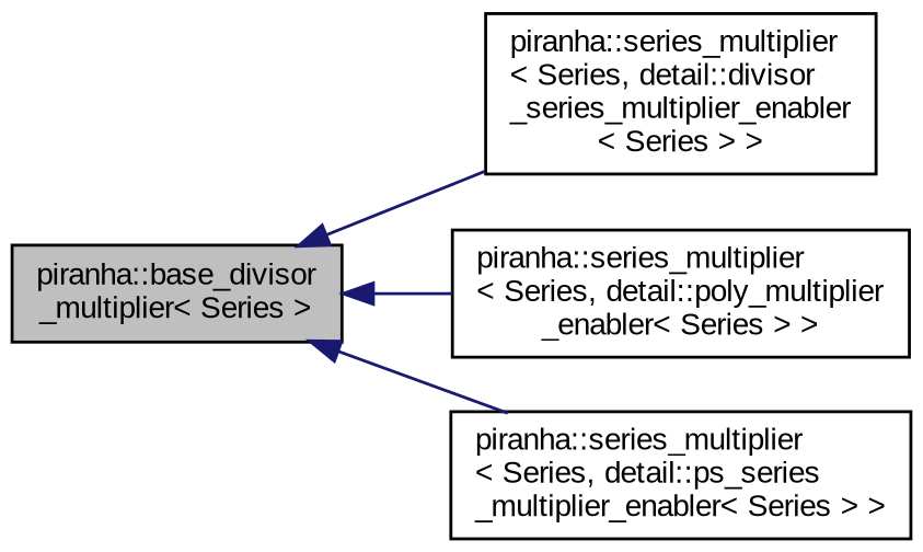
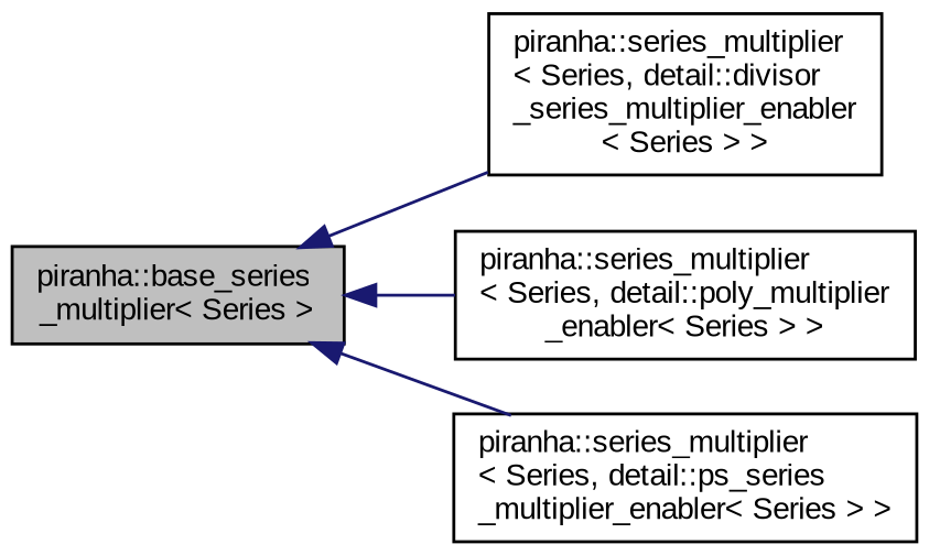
  digraph {
    rankdir=LR
    fontname="Liberation Sans"
    node [color=black fillcolor=white fontname="Liberation Sans" fontsize=10 shape=record style=filled]
    edge [color=midnightblue dir=back fontname="Liberation Sans" fontsize=10 labelfontname=Helvetica labelfontsize=10 style=solid]
-   n1 [fillcolor=grey75 fontcolor=black height=0.2 label="piranha::base_divisor\l_multiplier\< Series \>" width=0.4]
+   n1 [fillcolor=grey75 fontcolor=black height=0.2 label="piranha::base_series\l_multiplier\< Series \>" width=0.4]
    n2 [height=0.2 label="piranha::series_multiplier\l\< Series, detail::divisor\l_series_multiplier_enabler\l\< Series \> \>" width=0.4]
    n3 [height=0.2 label="piranha::series_multiplier\l\< Series, detail::poly_multiplier\l_enabler\< Series \> \>" width=0.4]
    n4 [height=0.2 label="piranha::series_multiplier\l\< Series, detail::ps_series\l_multiplier_enabler\< Series \> \>" width=0.4]
    n1 -> n2
    n1 -> n3
    n1 -> n4
  }
